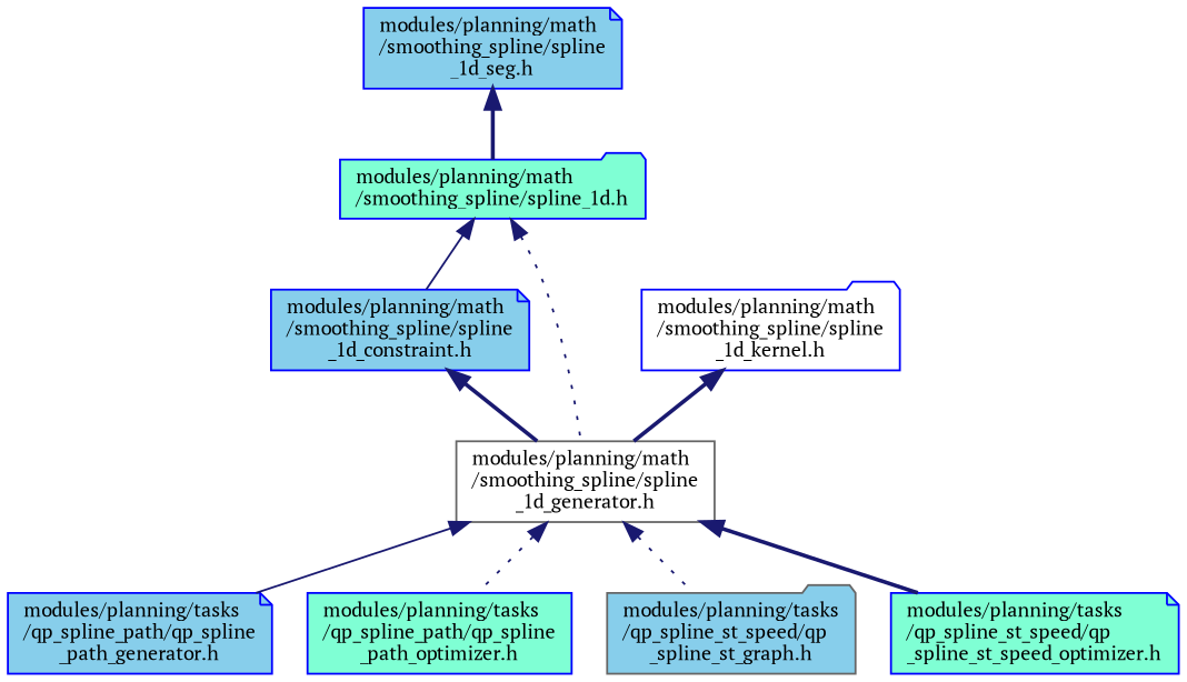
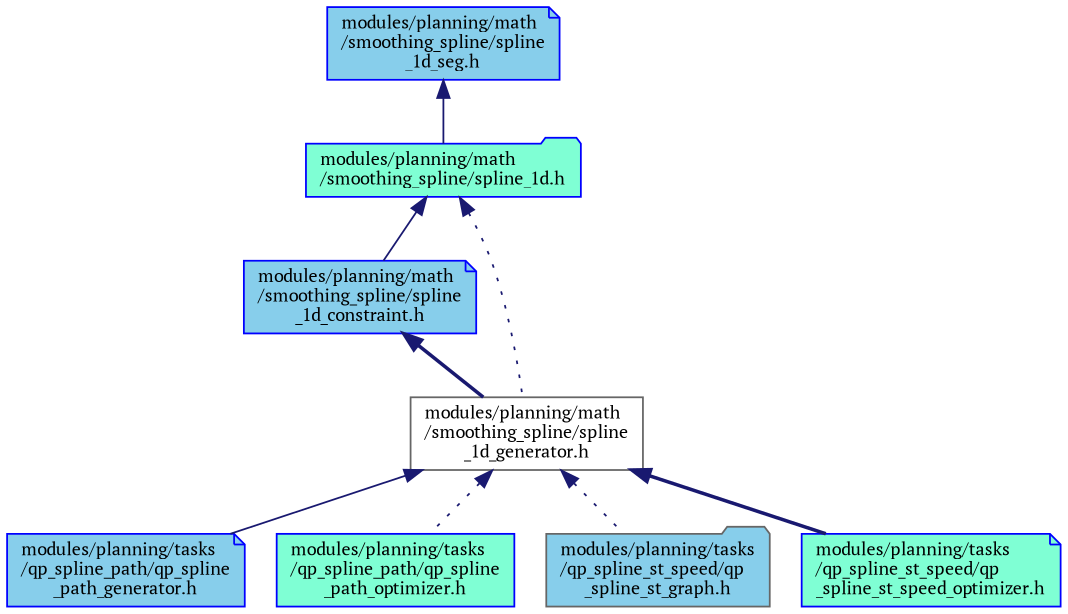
  digraph {
    fontname="PT Serif"
    node [color=blue fillcolor=skyblue fontname="PT Serif" fontsize=10 shape=note style=filled]
    edge [color=midnightblue dir=back fontname="PT Serif" fontsize=10 labelfontname=Helvetica labelfontsize=10 style=bold]
    n1 [fontcolor=black height=0.2 label="modules/planning/math\l/smoothing_spline/spline\l_1d_seg.h" width=0.4]
    n2 [fillcolor=aquamarine height=0.2 label="modules/planning/math\l/smoothing_spline/spline_1d.h" shape=folder width=0.4]
    n3 [height=0.2 label="modules/planning/math\l/smoothing_spline/spline\l_1d_constraint.h" width=0.4]
    n4 [color=gray40 fillcolor=white height=0.2 label="modules/planning/math\l/smoothing_spline/spline\l_1d_generator.h" shape=box width=0.4]
    n5 [height=0.2 label="modules/planning/tasks\l/qp_spline_path/qp_spline\l_path_generator.h" width=0.4]
    n6 [fillcolor=aquamarine height=0.2 label="modules/planning/tasks\l/qp_spline_path/qp_spline\l_path_optimizer.h" shape=box width=0.4]
    n7 [color=gray40 height=0.2 label="modules/planning/tasks\l/qp_spline_st_speed/qp\l_spline_st_graph.h" shape=folder width=0.4]
    n8 [fillcolor=aquamarine height=0.2 label="modules/planning/tasks\l/qp_spline_st_speed/qp\l_spline_st_speed_optimizer.h" width=0.4]
-   n9 [fillcolor=white height=0.2 label="modules/planning/math\l/smoothing_spline/spline\l_1d_kernel.h" shape=folder width=0.4]
-   n1 -> n2
+   n1 -> n2 [style=solid]
    n2 -> n3 [style=solid]
    n2 -> n4 [style=dotted]
    n3 -> n4
    n4 -> n5 [style=solid]
    n4 -> n6 [style=dotted]
    n4 -> n7 [style=dotted]
    n4 -> n8
-   n9 -> n4
  }
